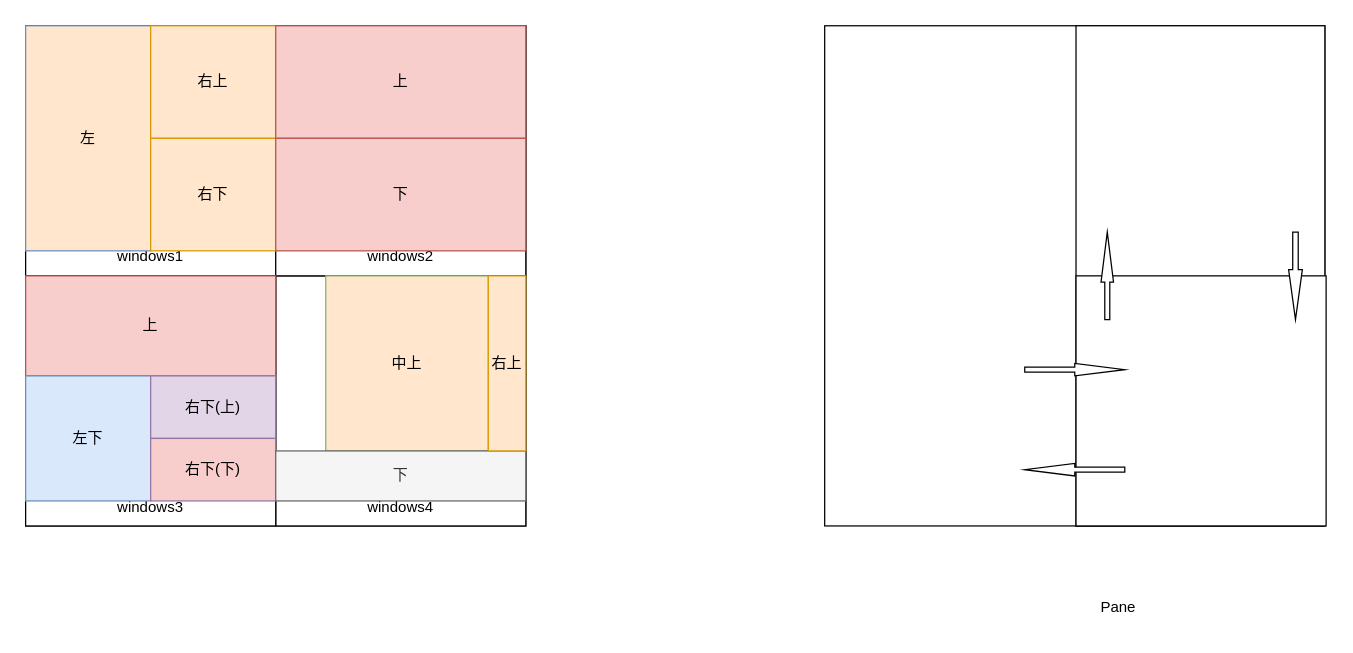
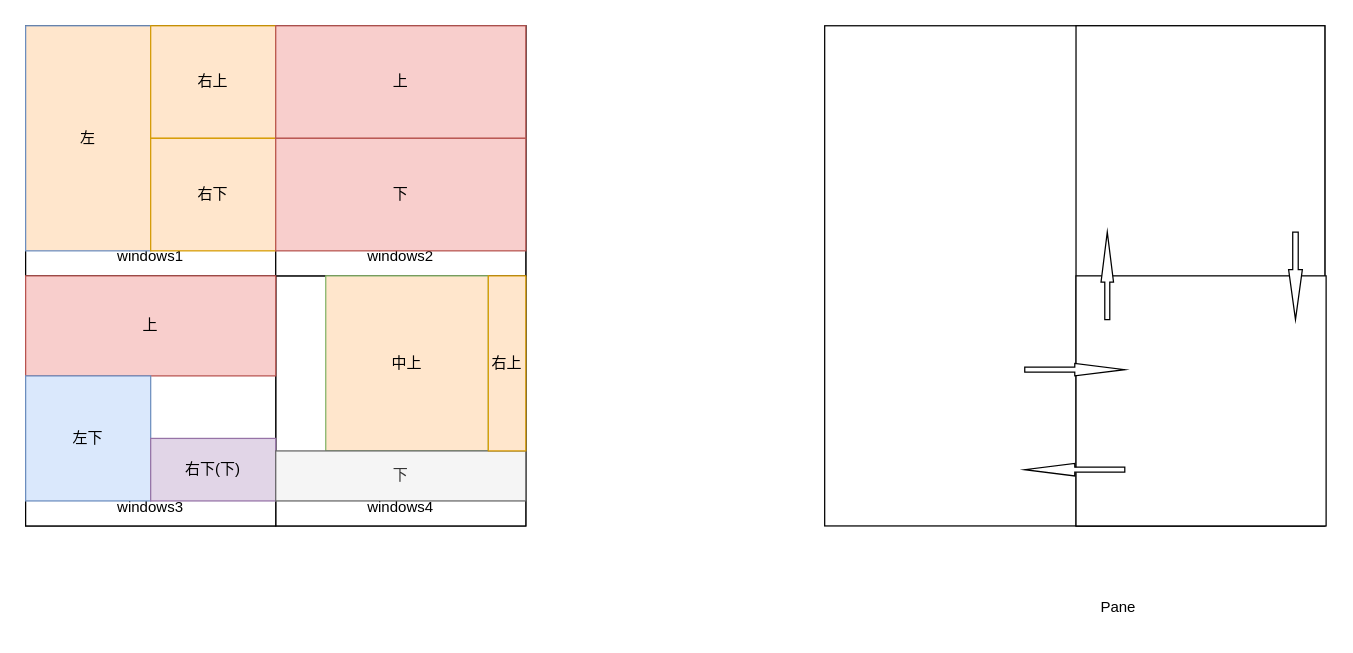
  <mxCell id="0" />
  <mxCell id="1" parent="0" />
  <mxCell id="2" value="" style="whiteSpace=wrap;html=1;aspect=fixed;" vertex="1" parent="1"><mxGeometry x="659" y="20" width="400" height="400" as="geometry" /></mxCell>
  <mxCell id="3" value="" style="rounded=0;whiteSpace=wrap;html=1;" vertex="1" parent="1"><mxGeometry x="860" y="20" width="199" height="400" as="geometry" /></mxCell>
  <mxCell id="4" value="" style="rounded=0;whiteSpace=wrap;html=1;" vertex="1" parent="1"><mxGeometry x="860" y="220" width="200" height="200" as="geometry" /></mxCell>
  <mxCell id="5" value="Pane" style="text;html=1;align=center;verticalAlign=middle;whiteSpace=wrap;rounded=0;" vertex="1" parent="1"><mxGeometry x="864" y="470" width="60" height="30" as="geometry" /></mxCell>
  <mxCell id="6" value="" style="html=1;shadow=0;dashed=0;align=center;verticalAlign=middle;shape=mxgraph.arrows2.arrow;dy=0.6;dx=40;direction=north;notch=0;" vertex="1" parent="1"><mxGeometry x="880" y="185" width="10" height="70" as="geometry" /></mxCell>
  <mxCell id="7" value="" style="html=1;shadow=0;dashed=0;align=center;verticalAlign=middle;shape=mxgraph.arrows2.arrow;dy=0.6;dx=40;direction=south;notch=0;" vertex="1" parent="1"><mxGeometry x="1030" y="185" width="11" height="70" as="geometry" /></mxCell>
  <mxCell id="8" value="" style="html=1;shadow=0;dashed=0;align=center;verticalAlign=middle;shape=mxgraph.arrows2.arrow;dy=0.6;dx=40;notch=0;" vertex="1" parent="1"><mxGeometry x="819" y="290" width="80" height="10" as="geometry" /></mxCell>
  <mxCell id="9" value="" style="html=1;shadow=0;dashed=0;align=center;verticalAlign=middle;shape=mxgraph.arrows2.arrow;dy=0.6;dx=40;flipH=1;notch=0;" vertex="1" parent="1"><mxGeometry x="819" y="370" width="80" height="10" as="geometry" /></mxCell>
  <mxCell id="10" value="" style="whiteSpace=wrap;html=1;aspect=fixed;" vertex="1" parent="1"><mxGeometry x="20" y="20" width="400" height="400" as="geometry" /></mxCell>
  <mxCell id="11" value="" style="whiteSpace=wrap;html=1;aspect=fixed;" vertex="1" parent="1"><mxGeometry x="20" y="20" width="200" height="200" as="geometry" /></mxCell>
  <mxCell id="12" value="" style="whiteSpace=wrap;html=1;aspect=fixed;" vertex="1" parent="1"><mxGeometry x="220" y="220" width="200" height="200" as="geometry" /></mxCell>
  <mxCell id="13" value="" style="whiteSpace=wrap;html=1;aspect=fixed;" vertex="1" parent="1"><mxGeometry x="20" y="220" width="200" height="200" as="geometry" /></mxCell>
  <mxCell id="14" value="" style="whiteSpace=wrap;html=1;aspect=fixed;" vertex="1" parent="1"><mxGeometry x="220" y="20" width="200" height="200" as="geometry" /></mxCell>
  <mxCell id="15" value="windows1" style="text;html=1;align=center;verticalAlign=middle;whiteSpace=wrap;rounded=0;" vertex="1" parent="1"><mxGeometry x="90" y="190" width="60" height="30" as="geometry" /></mxCell>
  <mxCell id="16" value="windows4" style="text;html=1;align=center;verticalAlign=middle;whiteSpace=wrap;rounded=0;" vertex="1" parent="1"><mxGeometry x="290" y="390" width="60" height="30" as="geometry" /></mxCell>
  <mxCell id="17" value="windows3" style="text;html=1;align=center;verticalAlign=middle;whiteSpace=wrap;rounded=0;" vertex="1" parent="1"><mxGeometry x="90" y="390" width="60" height="30" as="geometry" /></mxCell>
  <mxCell id="18" value="windows2" style="text;html=1;align=center;verticalAlign=middle;whiteSpace=wrap;rounded=0;" vertex="1" parent="1"><mxGeometry x="290" y="190" width="60" height="30" as="geometry" /></mxCell>
  <mxCell id="19" value="左" style="rounded=0;whiteSpace=wrap;html=1;fillColor=#ffe6cc;strokeColor=#6c8ebf;" vertex="1" parent="1"><mxGeometry x="20" y="20" width="100" height="180" as="geometry" /></mxCell>
  <mxCell id="20" value="右上" style="rounded=0;whiteSpace=wrap;html=1;fillColor=#ffe6cc;strokeColor=#d79b00;" vertex="1" parent="1"><mxGeometry x="120" y="20" width="100" height="90" as="geometry" /></mxCell>
  <mxCell id="21" value="右下" style="rounded=0;whiteSpace=wrap;html=1;fillColor=#ffe6cc;strokeColor=#d79b00;" vertex="1" parent="1"><mxGeometry x="120" y="110" width="100" height="90" as="geometry" /></mxCell>
  <mxCell id="22" value="上" style="rounded=0;whiteSpace=wrap;html=1;fillColor=#f8cecc;strokeColor=#b85450;" vertex="1" parent="1"><mxGeometry x="220" y="20" width="200" height="90" as="geometry" /></mxCell>
  <mxCell id="23" value="下" style="rounded=0;whiteSpace=wrap;html=1;fillColor=#f8cecc;strokeColor=#b85450;" vertex="1" parent="1"><mxGeometry x="220" y="110" width="200" height="90" as="geometry" /></mxCell>
  <mxCell id="24" value="上" style="rounded=0;whiteSpace=wrap;html=1;fillColor=#f8cecc;strokeColor=#b85450;" vertex="1" parent="1"><mxGeometry x="20" y="220" width="200" height="80" as="geometry" /></mxCell>
  <mxCell id="25" value="左下" style="rounded=0;whiteSpace=wrap;html=1;fillColor=#dae8fc;strokeColor=#6c8ebf;" vertex="1" parent="1"><mxGeometry x="20" y="300" width="100" height="100" as="geometry" /></mxCell>
- <mxCell id="26" value="右下(上)" style="rounded=0;whiteSpace=wrap;html=1;fillColor=#e1d5e7;strokeColor=#9673a6;" vertex="1" parent="1"><mxGeometry x="120" y="300" width="100" height="50" as="geometry" /></mxCell>
- <mxCell id="27" value="右下(下)" style="rounded=0;whiteSpace=wrap;html=1;fillColor=#f8cecc;strokeColor=#9673a6;" vertex="1" parent="1"><mxGeometry x="120" y="350" width="100" height="50" as="geometry" /></mxCell>
+ <mxCell id="27" value="右下(下)" style="rounded=0;whiteSpace=wrap;html=1;fillColor=#e1d5e7;strokeColor=#9673a6;" vertex="1" parent="1"><mxGeometry x="120" y="350" width="100" height="50" as="geometry" /></mxCell>
  <mxCell id="28" value="中上" style="rounded=0;whiteSpace=wrap;html=1;fillColor=#ffe6cc;strokeColor=#82b366;" vertex="1" parent="1"><mxGeometry x="260" y="220" width="130" height="140" as="geometry" /></mxCell>
  <mxCell id="29" value="下" style="rounded=0;whiteSpace=wrap;html=1;fillColor=#f5f5f5;strokeColor=#666666;fontColor=#333333;" vertex="1" parent="1"><mxGeometry x="220" y="360" width="200" height="40" as="geometry" /></mxCell>
  <mxCell id="30" value="右上" style="rounded=0;whiteSpace=wrap;html=1;fillColor=#ffe6cc;strokeColor=#d79b00;" vertex="1" parent="1"><mxGeometry x="390" y="220" width="30" height="140" as="geometry" /></mxCell>
